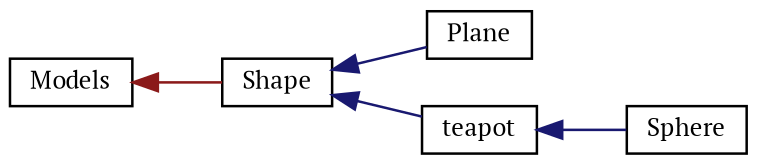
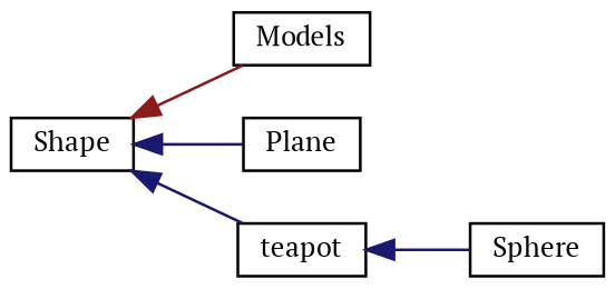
  digraph {
    fontname="PT Serif"
    rankdir=LR
    node [color=black fillcolor=white fontname="PT Serif" fontsize=10 shape=record style=filled]
    edge [color=midnightblue dir=back fontname="PT Serif" fontsize=10 labelfontname=Helvetica labelfontsize=10 style=solid]
    n1 [height=0.2 label=Shape width=0.4]
    n2 [height=0.2 label=Models width=0.4]
    n3 [height=0.2 label=Plane width=0.4]
    n4 [height=0.2 label=teapot width=0.4]
    n5 [height=0.2 label=Sphere width=0.4]
-   n2 -> n1 [color=firebrick4]
+   n1 -> n2 [color=firebrick4]
    n1 -> n3
    n1 -> n4
    n4 -> n5
  }
